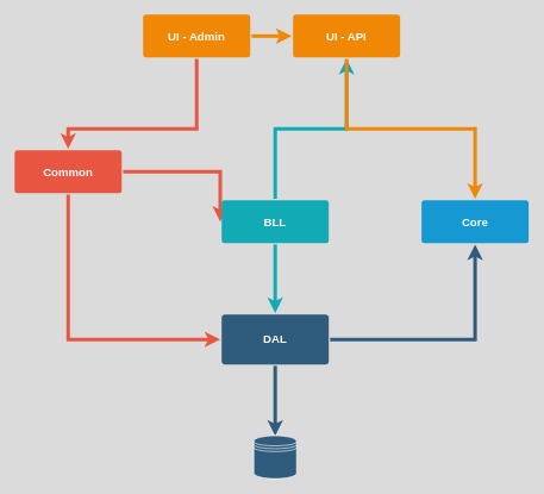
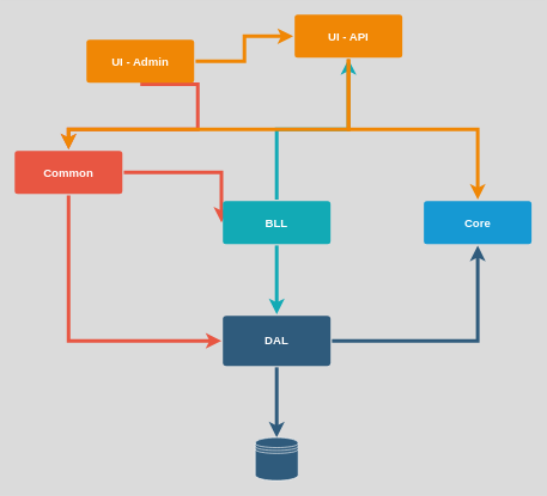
  <mxCell id="0" />
  <mxCell id="1" parent="0" />
  <mxCell id="2" style="edgeStyle=orthogonalEdgeStyle;rounded=0;orthogonalLoop=1;jettySize=auto;html=1;entryX=0.5;entryY=0;entryDx=0;entryDy=0;fillColor=#647687;strokeColor=#2F5B7C;strokeWidth=5;" edge="1" parent="1" source="4" target="18"><mxGeometry relative="1" as="geometry" /></mxCell>
  <mxCell id="3" style="edgeStyle=orthogonalEdgeStyle;rounded=0;orthogonalLoop=1;jettySize=auto;html=1;entryX=0.5;entryY=1;entryDx=0;entryDy=0;fontSize=16;strokeColor=#2F5B7C;strokeWidth=5;" edge="1" parent="1" source="4" target="8"><mxGeometry relative="1" as="geometry" /></mxCell>
  <mxCell id="4" value="DAL" style="rounded=1;whiteSpace=wrap;html=1;shadow=0;labelBackgroundColor=none;strokeColor=none;strokeWidth=3;fillColor=#2F5B7C;fontFamily=Helvetica;fontSize=16;fontColor=#FFFFFF;align=center;fontStyle=1;spacing=5;arcSize=7;perimeterSpacing=2;" parent="1" vertex="1"><mxGeometry x="310" y="440" width="150" height="70" as="geometry" /></mxCell>
  <mxCell id="5" style="edgeStyle=orthogonalEdgeStyle;rounded=0;orthogonalLoop=1;jettySize=auto;html=1;entryX=0;entryY=0.5;entryDx=0;entryDy=0;fontSize=16;strokeColor=#E85642;strokeWidth=5;" edge="1" parent="1" source="7" target="14"><mxGeometry relative="1" as="geometry" /></mxCell>
  <mxCell id="6" style="edgeStyle=orthogonalEdgeStyle;rounded=0;orthogonalLoop=1;jettySize=auto;html=1;fontSize=16;strokeColor=#E85642;strokeWidth=5;entryX=0;entryY=0.5;entryDx=0;entryDy=0;" edge="1" parent="1" source="7" target="4"><mxGeometry relative="1" as="geometry"><mxPoint x="95" y="490" as="targetPoint" /><Array as="points"><mxPoint x="95" y="475" /></Array></mxGeometry></mxCell>
  <mxCell id="7" value="Common" style="rounded=1;whiteSpace=wrap;html=1;shadow=0;labelBackgroundColor=none;strokeColor=none;strokeWidth=3;fillColor=#e85642;fontFamily=Helvetica;fontSize=16;fontColor=#FFFFFF;align=center;spacing=5;fontStyle=1;arcSize=7;perimeterSpacing=2;" parent="1" vertex="1"><mxGeometry x="20" y="210" width="150" height="60" as="geometry" /></mxCell>
  <mxCell id="8" value="&lt;font style=&quot;font-size: 16px;&quot;&gt;Core&lt;/font&gt;" style="rounded=1;whiteSpace=wrap;html=1;shadow=0;labelBackgroundColor=none;strokeColor=none;strokeWidth=3;fillColor=#1699d3;fontFamily=Helvetica;fontSize=16;fontColor=#FFFFFF;align=center;spacing=5;fontStyle=1;arcSize=7;perimeterSpacing=2;" parent="1" vertex="1"><mxGeometry x="590" y="280" width="150" height="60" as="geometry" /></mxCell>
  <mxCell id="9" style="edgeStyle=orthogonalEdgeStyle;rounded=0;orthogonalLoop=1;jettySize=auto;html=1;entryX=0.5;entryY=0;entryDx=0;entryDy=0;fontSize=16;strokeColor=#E85642;strokeWidth=5;exitX=0.5;exitY=1;exitDx=0;exitDy=0;" edge="1" parent="1" source="11" target="7"><mxGeometry relative="1" as="geometry"><mxPoint x="230" y="120" as="sourcePoint" /><Array as="points"><mxPoint x="275" y="180" /><mxPoint x="95" y="180" /></Array></mxGeometry></mxCell>
  <mxCell id="10" style="edgeStyle=orthogonalEdgeStyle;rounded=0;orthogonalLoop=1;jettySize=auto;html=1;fontSize=16;strokeColor=#F08705;strokeWidth=5;" edge="1" parent="1" source="11" target="17"><mxGeometry relative="1" as="geometry" /></mxCell>
- <mxCell id="11" value="&lt;font style=&quot;font-size: 16px;&quot;&gt;UI - Admin&lt;/font&gt;" style="rounded=1;whiteSpace=wrap;html=1;shadow=0;labelBackgroundColor=none;strokeColor=none;strokeWidth=3;fillColor=#F08705;fontFamily=Helvetica;fontSize=16;fontColor=#FFFFFF;align=center;spacing=5;fontStyle=1;arcSize=7;perimeterSpacing=2;" parent="1" vertex="1"><mxGeometry x="200" y="20" width="150" height="60" as="geometry" /></mxCell>
+ <mxCell id="11" value="&lt;font style=&quot;font-size: 16px;&quot;&gt;UI - Admin&lt;/font&gt;" style="rounded=1;whiteSpace=wrap;html=1;shadow=0;labelBackgroundColor=none;strokeColor=none;strokeWidth=3;fillColor=#F08705;fontFamily=Helvetica;fontSize=16;fontColor=#FFFFFF;align=center;spacing=5;fontStyle=1;arcSize=7;perimeterSpacing=2;" parent="1" vertex="1"><mxGeometry x="120" y="55" width="150" height="60" as="geometry" /></mxCell>
  <mxCell id="12" style="edgeStyle=orthogonalEdgeStyle;rounded=0;orthogonalLoop=1;jettySize=auto;html=1;fontSize=16;strokeColor=#12AAB5;strokeWidth=5;" edge="1" parent="1" source="14" target="4"><mxGeometry relative="1" as="geometry" /></mxCell>
  <mxCell id="13" style="edgeStyle=orthogonalEdgeStyle;rounded=0;orthogonalLoop=1;jettySize=auto;html=1;fontSize=16;strokeColor=#12AAB5;strokeWidth=5;" edge="1" parent="1" source="14" target="17"><mxGeometry relative="1" as="geometry" /></mxCell>
  <mxCell id="14" value="&lt;font style=&quot;font-size: 16px;&quot;&gt;BLL&lt;/font&gt;" style="rounded=1;whiteSpace=wrap;html=1;shadow=0;labelBackgroundColor=none;strokeColor=none;strokeWidth=3;fillColor=#12aab5;fontFamily=Helvetica;fontSize=16;fontColor=#FFFFFF;align=center;spacing=5;fontStyle=1;arcSize=7;perimeterSpacing=2;" parent="1" vertex="1"><mxGeometry x="310" y="280" width="150" height="60" as="geometry" /></mxCell>
+ <mxCell id="15" style="edgeStyle=orthogonalEdgeStyle;rounded=0;orthogonalLoop=1;jettySize=auto;html=1;entryX=0.5;entryY=0;entryDx=0;entryDy=0;fontSize=16;strokeColor=#F08705;strokeWidth=5;exitX=0.5;exitY=1;exitDx=0;exitDy=0;" edge="1" parent="1" source="17" target="7"><mxGeometry relative="1" as="geometry"><mxPoint x="240" y="220" as="sourcePoint" /><Array as="points"><mxPoint x="485" y="180" /><mxPoint x="95" y="180" /></Array></mxGeometry></mxCell>
  <mxCell id="16" style="edgeStyle=orthogonalEdgeStyle;rounded=0;orthogonalLoop=1;jettySize=auto;html=1;entryX=0.5;entryY=0;entryDx=0;entryDy=0;fontSize=16;strokeColor=#F08705;strokeWidth=5;" edge="1" parent="1" source="17" target="8"><mxGeometry relative="1" as="geometry"><Array as="points"><mxPoint x="485" y="180" /><mxPoint x="665" y="180" /></Array></mxGeometry></mxCell>
  <mxCell id="17" value="UI - API" style="rounded=1;whiteSpace=wrap;html=1;shadow=0;labelBackgroundColor=none;strokeColor=none;strokeWidth=3;fillColor=#F08705;fontFamily=Helvetica;fontSize=16;fontColor=#FFFFFF;align=center;spacing=5;fontStyle=1;arcSize=7;perimeterSpacing=2;" vertex="1" parent="1"><mxGeometry x="410" y="20" width="150" height="60" as="geometry" /></mxCell>
  <mxCell id="18" value="" style="shape=datastore;whiteSpace=wrap;html=1;gradientColor=none;fillColor=#2F5B7C;strokeColor=#FFFFFF;" vertex="1" parent="1"><mxGeometry x="355" y="610" width="60" height="60" as="geometry" /></mxCell>
